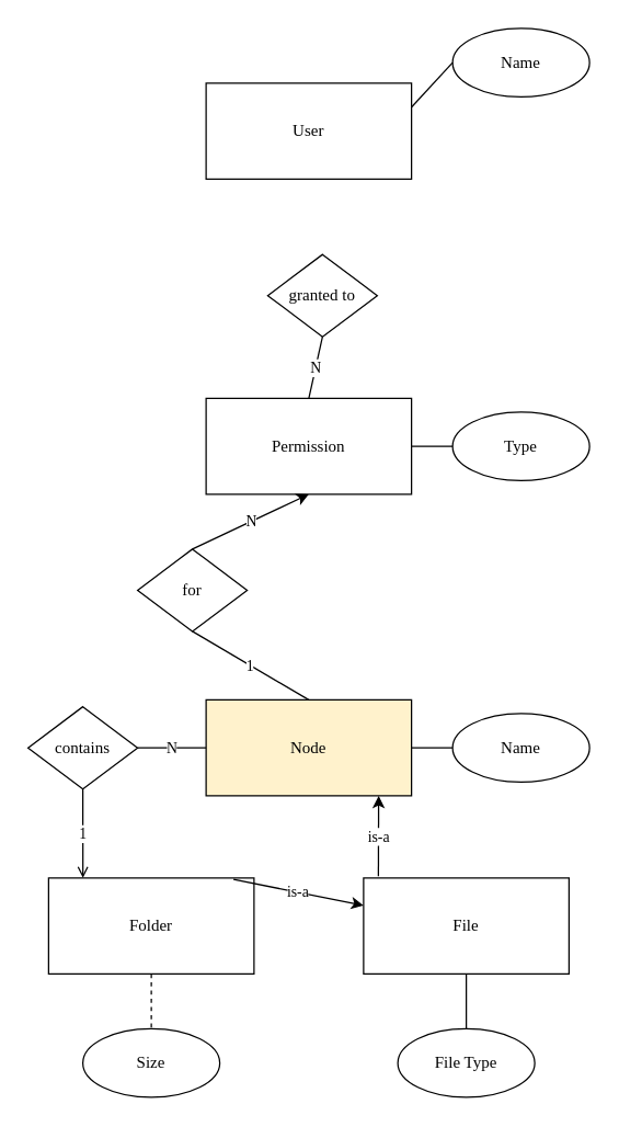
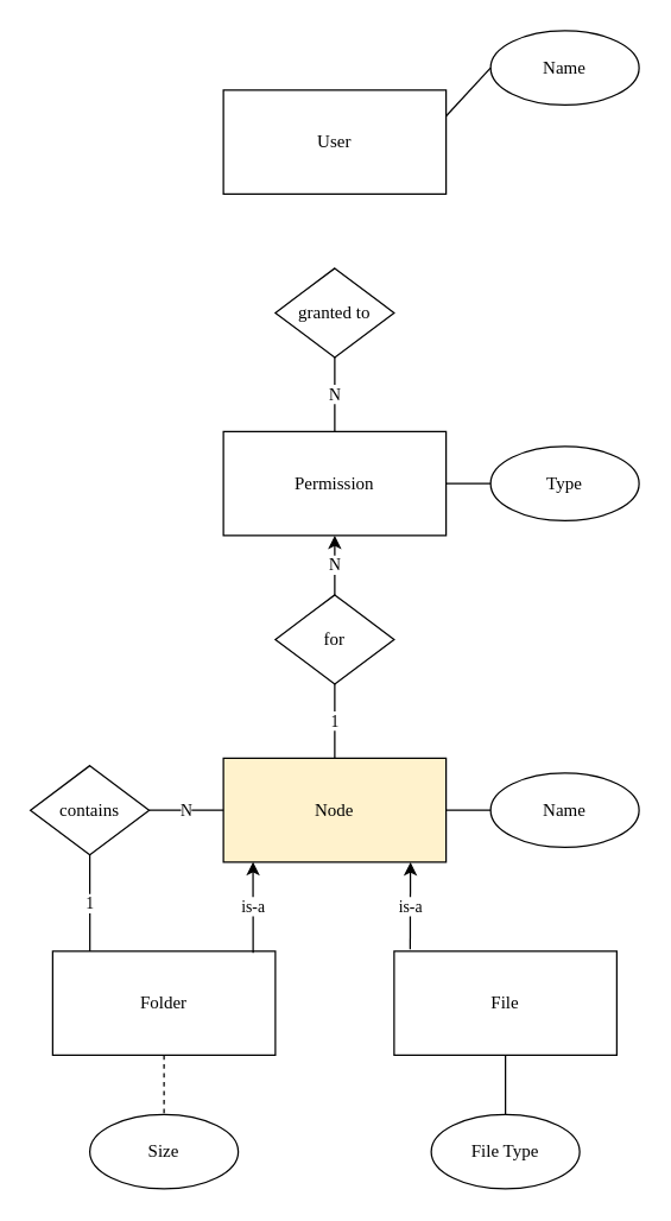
  <mxCell id="0" />
  <mxCell id="1" parent="0" />
  <mxCell id="2" value="User" style="rounded=0;whiteSpace=wrap;html=1;fontFamily=Verdana;" parent="1" vertex="1"><mxGeometry x="150" y="60" width="150" height="70" as="geometry" /></mxCell>
  <mxCell id="3" value="Name" style="ellipse;whiteSpace=wrap;html=1;fontFamily=Verdana;" parent="1" vertex="1"><mxGeometry x="330" y="20" width="100" height="50" as="geometry" /></mxCell>
- <mxCell id="4" value="granted to" style="rhombus;whiteSpace=wrap;html=1;fontFamily=Verdana;" parent="1" vertex="1"><mxGeometry x="195" y="185" width="80" height="60" as="geometry" /></mxCell>
+ <mxCell id="4" value="granted to" style="rhombus;whiteSpace=wrap;html=1;fontFamily=Verdana;" parent="1" vertex="1"><mxGeometry x="185" y="180" width="80" height="60" as="geometry" /></mxCell>
  <mxCell id="5" value="Permission" style="rounded=0;whiteSpace=wrap;html=1;fontFamily=Verdana;" parent="1" vertex="1"><mxGeometry x="150" y="290" width="150" height="70" as="geometry" /></mxCell>
  <mxCell id="6" value="Node" style="rounded=0;whiteSpace=wrap;html=1;fontFamily=Verdana;fillColor=#fff2cc;" parent="1" vertex="1"><mxGeometry x="150" y="510" width="150" height="70" as="geometry" /></mxCell>
- <mxCell id="7" value="for" style="rhombus;whiteSpace=wrap;html=1;fontFamily=Verdana;" parent="1" vertex="1"><mxGeometry x="100" y="400" width="80" height="60" as="geometry" /></mxCell>
+ <mxCell id="7" value="for" style="rhombus;whiteSpace=wrap;html=1;fontFamily=Verdana;" parent="1" vertex="1"><mxGeometry x="185" y="400" width="80" height="60" as="geometry" /></mxCell>
  <mxCell id="8" value="contains" style="rhombus;whiteSpace=wrap;html=1;fontFamily=Verdana;" parent="1" vertex="1"><mxGeometry x="20" y="515" width="80" height="60" as="geometry" /></mxCell>
  <mxCell id="9" value="Type" style="ellipse;whiteSpace=wrap;html=1;fontFamily=Verdana;" parent="1" vertex="1"><mxGeometry x="330" y="300" width="100" height="50" as="geometry" /></mxCell>
  <mxCell id="10" value="Name" style="ellipse;whiteSpace=wrap;html=1;fontFamily=Verdana;" parent="1" vertex="1"><mxGeometry x="330" y="520" width="100" height="50" as="geometry" /></mxCell>
  <mxCell id="11" value="Folder" style="rounded=0;whiteSpace=wrap;html=1;fontFamily=Verdana;" parent="1" vertex="1"><mxGeometry x="35" y="640" width="150" height="70" as="geometry" /></mxCell>
  <mxCell id="12" value="File" style="rounded=0;whiteSpace=wrap;html=1;fontFamily=Verdana;" parent="1" vertex="1"><mxGeometry x="265" y="640" width="150" height="70" as="geometry" /></mxCell>
  <mxCell id="13" value="Size" style="ellipse;whiteSpace=wrap;html=1;fontFamily=Verdana;" parent="1" vertex="1"><mxGeometry x="60" y="750" width="100" height="50" as="geometry" /></mxCell>
  <mxCell id="14" value="File Type" style="ellipse;whiteSpace=wrap;html=1;fontFamily=Verdana;" parent="1" vertex="1"><mxGeometry x="290" y="750" width="100" height="50" as="geometry" /></mxCell>
  <mxCell id="15" value="N" style="endArrow=none;html=1;rounded=0;entryX=0.5;entryY=1;entryDx=0;entryDy=0;exitX=0.5;exitY=0;exitDx=0;exitDy=0;fontFamily=Verdana;" parent="1" source="5" target="4" edge="1"><mxGeometry width="50" height="50" relative="1" as="geometry"><mxPoint x="235" y="190" as="sourcePoint" /><mxPoint x="235" y="140" as="targetPoint" /></mxGeometry></mxCell>
  <mxCell id="16" value="N" style="endArrow=classic;html=1;rounded=0;entryX=0.5;entryY=1;entryDx=0;entryDy=0;exitX=0.5;exitY=0;exitDx=0;exitDy=0;fontFamily=Verdana;" parent="1" source="7" target="5" edge="1"><mxGeometry width="50" height="50" relative="1" as="geometry"><mxPoint x="235" y="300" as="sourcePoint" /><mxPoint x="235" y="250" as="targetPoint" /></mxGeometry></mxCell>
  <mxCell id="17" value="1" style="endArrow=none;html=1;rounded=0;entryX=0.5;entryY=0;entryDx=0;entryDy=0;exitX=0.5;exitY=1;exitDx=0;exitDy=0;fontFamily=Verdana;" parent="1" source="7" target="6" edge="1"><mxGeometry width="50" height="50" relative="1" as="geometry"><mxPoint x="245" y="310" as="sourcePoint" /><mxPoint x="235" y="370" as="targetPoint" /></mxGeometry></mxCell>
  <mxCell id="18" value="N" style="endArrow=none;html=1;rounded=0;entryX=0;entryY=0.5;entryDx=0;entryDy=0;exitX=1;exitY=0.5;exitDx=0;exitDy=0;fontFamily=Verdana;" parent="1" source="8" target="6" edge="1"><mxGeometry width="50" height="50" relative="1" as="geometry"><mxPoint x="235" y="470" as="sourcePoint" /><mxPoint x="235" y="520" as="targetPoint" /></mxGeometry></mxCell>
- <mxCell id="19" value="1" style="endArrow=open;html=1;rounded=0;entryX=0.167;entryY=0;entryDx=0;entryDy=0;exitX=0.5;exitY=1;exitDx=0;exitDy=0;entryPerimeter=0;fontFamily=Verdana;" parent="1" source="8" target="11" edge="1"><mxGeometry width="50" height="50" relative="1" as="geometry"><mxPoint x="110" y="555" as="sourcePoint" /><mxPoint x="160" y="555" as="targetPoint" /></mxGeometry></mxCell>
+ <mxCell id="19" value="1" style="endArrow=none;html=1;rounded=0;entryX=0.167;entryY=0;entryDx=0;entryDy=0;exitX=0.5;exitY=1;exitDx=0;exitDy=0;entryPerimeter=0;fontFamily=Verdana;" parent="1" source="8" target="11" edge="1"><mxGeometry width="50" height="50" relative="1" as="geometry"><mxPoint x="110" y="555" as="sourcePoint" /><mxPoint x="160" y="555" as="targetPoint" /></mxGeometry></mxCell>
  <mxCell id="20" value="" style="endArrow=none;html=1;rounded=0;entryX=1;entryY=0.5;entryDx=0;entryDy=0;exitX=0;exitY=0.5;exitDx=0;exitDy=0;fontFamily=Verdana;" parent="1" source="10" target="6" edge="1"><mxGeometry width="50" height="50" relative="1" as="geometry"><mxPoint x="110" y="555" as="sourcePoint" /><mxPoint x="160" y="555" as="targetPoint" /></mxGeometry></mxCell>
- <mxCell id="21" value="is-a" style="endArrow=classic;html=1;rounded=0;exitX=0.9;exitY=0.015;exitDx=0;exitDy=0;exitPerimeter=0;fontFamily=Verdana;" parent="1" source="11" target="12" edge="1"><mxGeometry width="50" height="50" relative="1" as="geometry"><mxPoint x="170" y="630" as="sourcePoint" /><mxPoint x="140" y="410" as="targetPoint" /></mxGeometry></mxCell>
+ <mxCell id="21" value="is-a" style="endArrow=classic;html=1;rounded=0;entryX=0.133;entryY=0.998;entryDx=0;entryDy=0;entryPerimeter=0;exitX=0.9;exitY=0.015;exitDx=0;exitDy=0;exitPerimeter=0;fontFamily=Verdana;" parent="1" source="11" target="6" edge="1"><mxGeometry width="50" height="50" relative="1" as="geometry"><mxPoint x="170" y="630" as="sourcePoint" /><mxPoint x="140" y="410" as="targetPoint" /></mxGeometry></mxCell>
  <mxCell id="22" value="is-a" style="endArrow=classic;html=1;rounded=0;exitX=0.072;exitY=-0.018;exitDx=0;exitDy=0;exitPerimeter=0;fontFamily=Verdana;" parent="1" source="12" edge="1"><mxGeometry width="50" height="50" relative="1" as="geometry"><mxPoint x="180" y="640" as="sourcePoint" /><mxPoint x="276" y="580" as="targetPoint" /></mxGeometry></mxCell>
  <mxCell id="23" value="" style="endArrow=none;html=1;rounded=0;entryX=0.5;entryY=0;entryDx=0;entryDy=0;exitX=0.5;exitY=1;exitDx=0;exitDy=0;fontFamily=Verdana;" parent="1" source="12" target="14" edge="1"><mxGeometry width="50" height="50" relative="1" as="geometry"><mxPoint x="340" y="555" as="sourcePoint" /><mxPoint x="310" y="555" as="targetPoint" /></mxGeometry></mxCell>
  <mxCell id="24" value="" style="endArrow=none;html=1;rounded=0;entryX=0.5;entryY=0;entryDx=0;entryDy=0;exitX=0.5;exitY=1;exitDx=0;exitDy=0;fontFamily=Verdana;dashed=1;" parent="1" source="11" target="13" edge="1"><mxGeometry width="50" height="50" relative="1" as="geometry"><mxPoint x="350" y="720" as="sourcePoint" /><mxPoint x="350" y="760" as="targetPoint" /></mxGeometry></mxCell>
  <mxCell id="25" value="" style="endArrow=none;html=1;rounded=0;entryX=0;entryY=0.5;entryDx=0;entryDy=0;exitX=1;exitY=0.5;exitDx=0;exitDy=0;fontFamily=Verdana;" parent="1" source="5" target="9" edge="1"><mxGeometry width="50" height="50" relative="1" as="geometry"><mxPoint x="120" y="720" as="sourcePoint" /><mxPoint x="120" y="760" as="targetPoint" /></mxGeometry></mxCell>
  <mxCell id="26" value="" style="endArrow=none;html=1;rounded=0;entryX=0;entryY=0.5;entryDx=0;entryDy=0;exitX=1;exitY=0.25;exitDx=0;exitDy=0;fontFamily=Verdana;" parent="1" source="2" target="3" edge="1"><mxGeometry width="50" height="50" relative="1" as="geometry"><mxPoint x="310" y="122.5" as="sourcePoint" /><mxPoint x="340" y="125" as="targetPoint" /></mxGeometry></mxCell>
